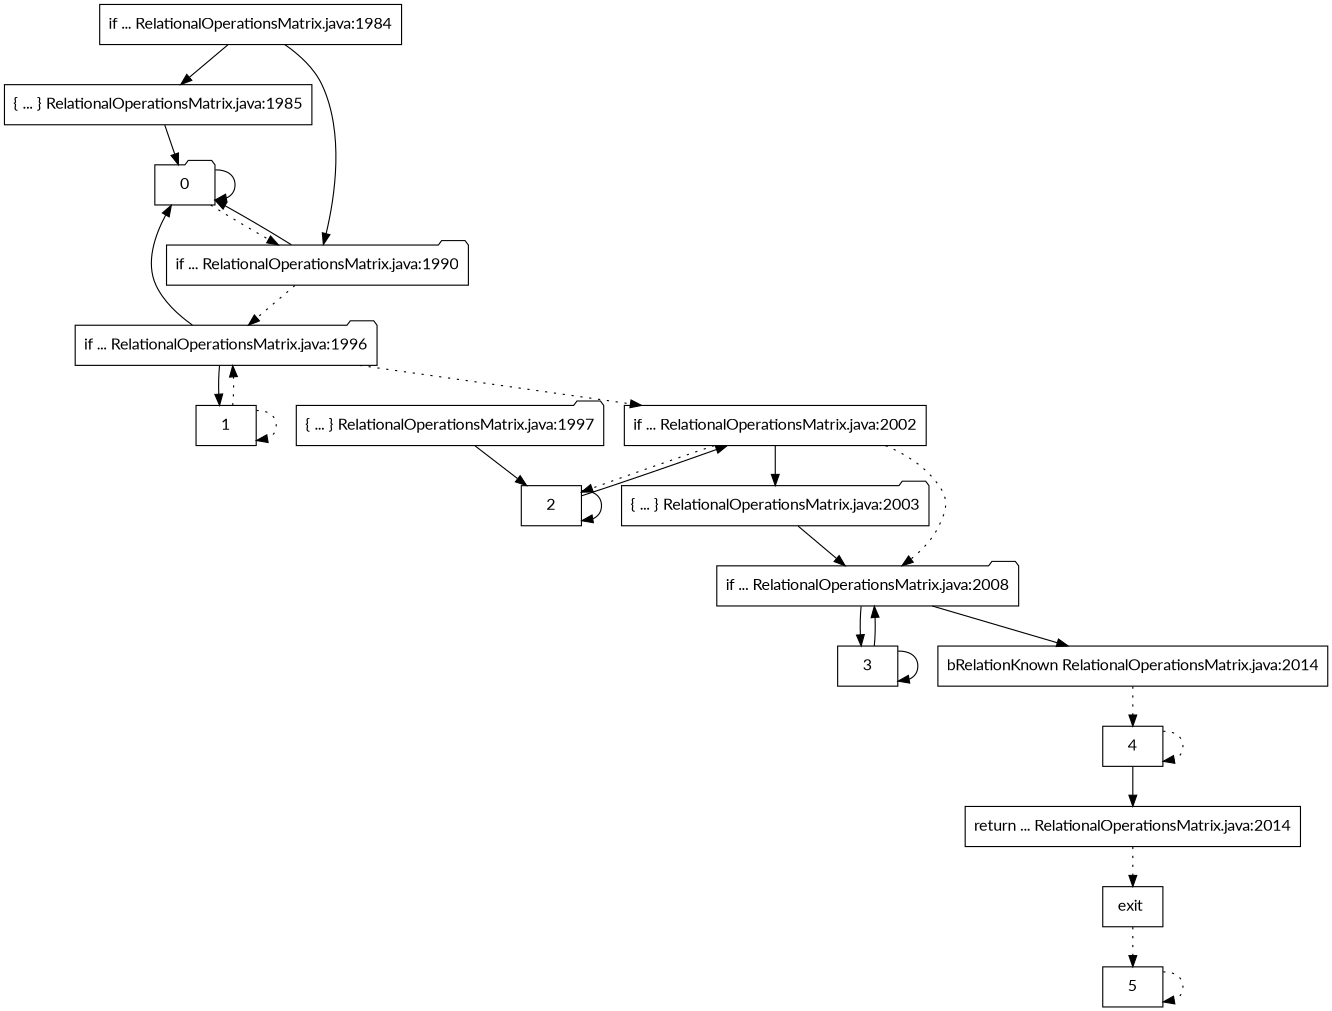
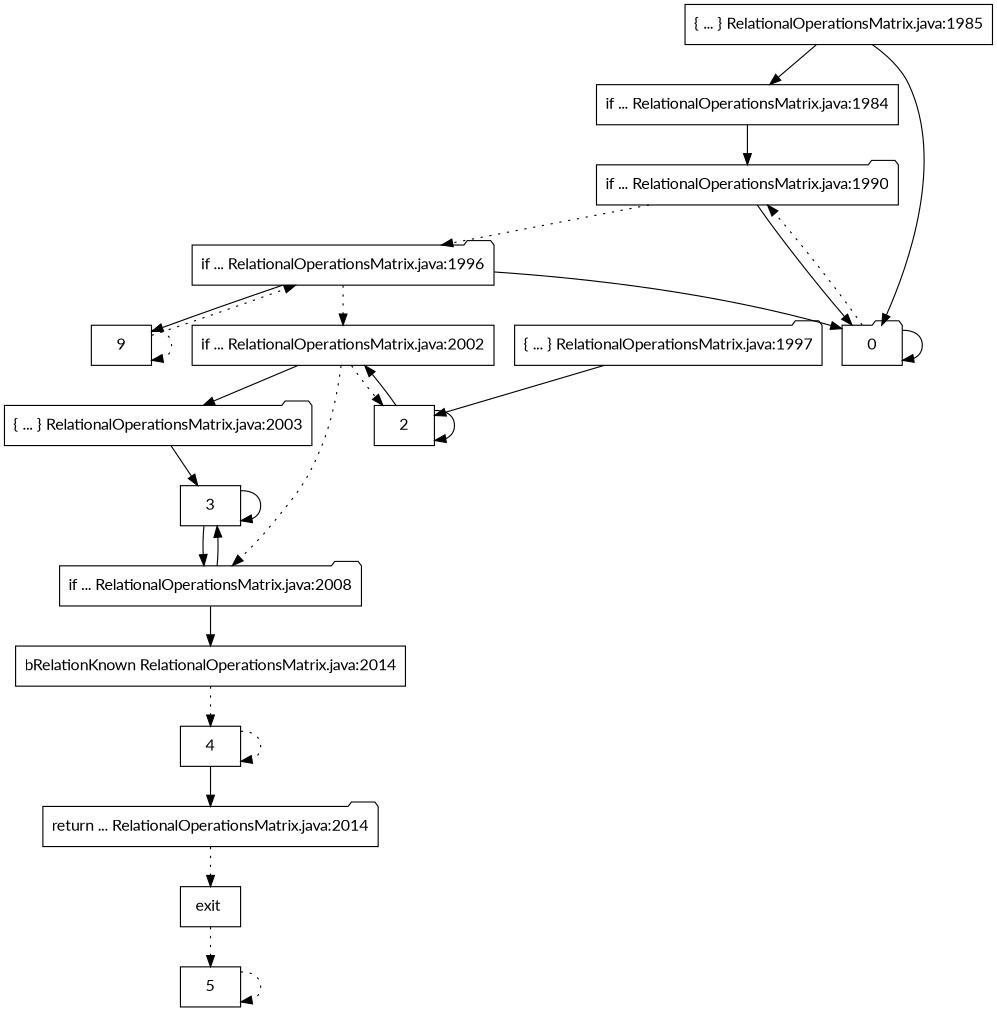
  strict digraph {
    fontname=Lato
    node [fontname=Lato shape=box]
    edge [fontname=Lato style=solid]
    "if ... RelationalOperationsMatrix.java:1984"
    "{ ... } RelationalOperationsMatrix.java:1985"
    "if ... RelationalOperationsMatrix.java:1990" [shape=folder]
    0 [shape=folder]
    "if ... RelationalOperationsMatrix.java:1996" [shape=folder]
-   1
+   1 [label=9]
    "if ... RelationalOperationsMatrix.java:2002"
    "{ ... } RelationalOperationsMatrix.java:1997" [shape=folder]
    2
    "{ ... } RelationalOperationsMatrix.java:2003" [shape=folder]
    "if ... RelationalOperationsMatrix.java:2008" [shape=folder]
    3
    "bRelationKnown RelationalOperationsMatrix.java:2014"
    4
-   "return ... RelationalOperationsMatrix.java:2014"
+   "return ... RelationalOperationsMatrix.java:2014" [shape=folder]
    "exit "
    5
-   "if ... RelationalOperationsMatrix.java:1984" -> "{ ... } RelationalOperationsMatrix.java:1985"
+   "{ ... } RelationalOperationsMatrix.java:1985" -> "if ... RelationalOperationsMatrix.java:1984"
    "if ... RelationalOperationsMatrix.java:1984" -> "if ... RelationalOperationsMatrix.java:1990"
    "{ ... } RelationalOperationsMatrix.java:1985" -> 0
    "if ... RelationalOperationsMatrix.java:1990" -> 0
    "if ... RelationalOperationsMatrix.java:1990" -> "if ... RelationalOperationsMatrix.java:1996" [style=dotted]
    0 -> "if ... RelationalOperationsMatrix.java:1990" [style=dotted]
    0 -> 0
    "if ... RelationalOperationsMatrix.java:1996" -> 0
    "if ... RelationalOperationsMatrix.java:1996" -> 1
    "if ... RelationalOperationsMatrix.java:1996" -> "if ... RelationalOperationsMatrix.java:2002" [style=dotted]
    1 -> "if ... RelationalOperationsMatrix.java:1996" [style=dotted]
    1 -> 1 [style=dotted]
    "if ... RelationalOperationsMatrix.java:2002" -> 2 [style=dotted]
    "if ... RelationalOperationsMatrix.java:2002" -> "{ ... } RelationalOperationsMatrix.java:2003"
    "if ... RelationalOperationsMatrix.java:2002" -> "if ... RelationalOperationsMatrix.java:2008" [style=dotted]
    "{ ... } RelationalOperationsMatrix.java:1997" -> 2
    2 -> "if ... RelationalOperationsMatrix.java:2002"
    2 -> 2
-   "{ ... } RelationalOperationsMatrix.java:2003" -> "if ... RelationalOperationsMatrix.java:2008"
+   "{ ... } RelationalOperationsMatrix.java:2003" -> 3
    "if ... RelationalOperationsMatrix.java:2008" -> 3
    "if ... RelationalOperationsMatrix.java:2008" -> "bRelationKnown RelationalOperationsMatrix.java:2014"
    3 -> "if ... RelationalOperationsMatrix.java:2008"
    3 -> 3
    "bRelationKnown RelationalOperationsMatrix.java:2014" -> 4 [style=dotted]
    4 -> 4 [style=dotted]
    4 -> "return ... RelationalOperationsMatrix.java:2014"
    "return ... RelationalOperationsMatrix.java:2014" -> "exit " [style=dotted]
    "exit " -> 5 [style=dotted]
    5 -> 5 [style=dotted]
  }
